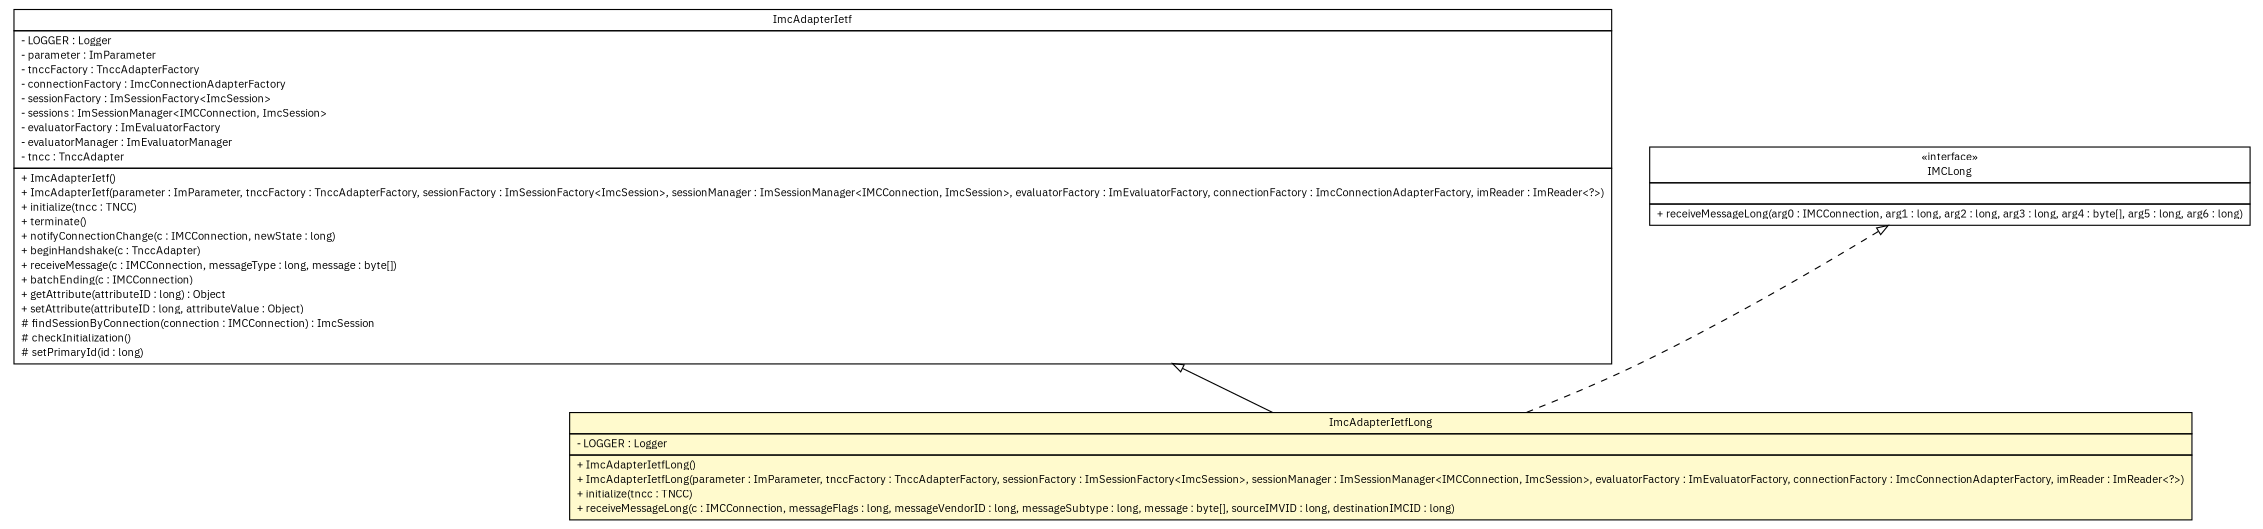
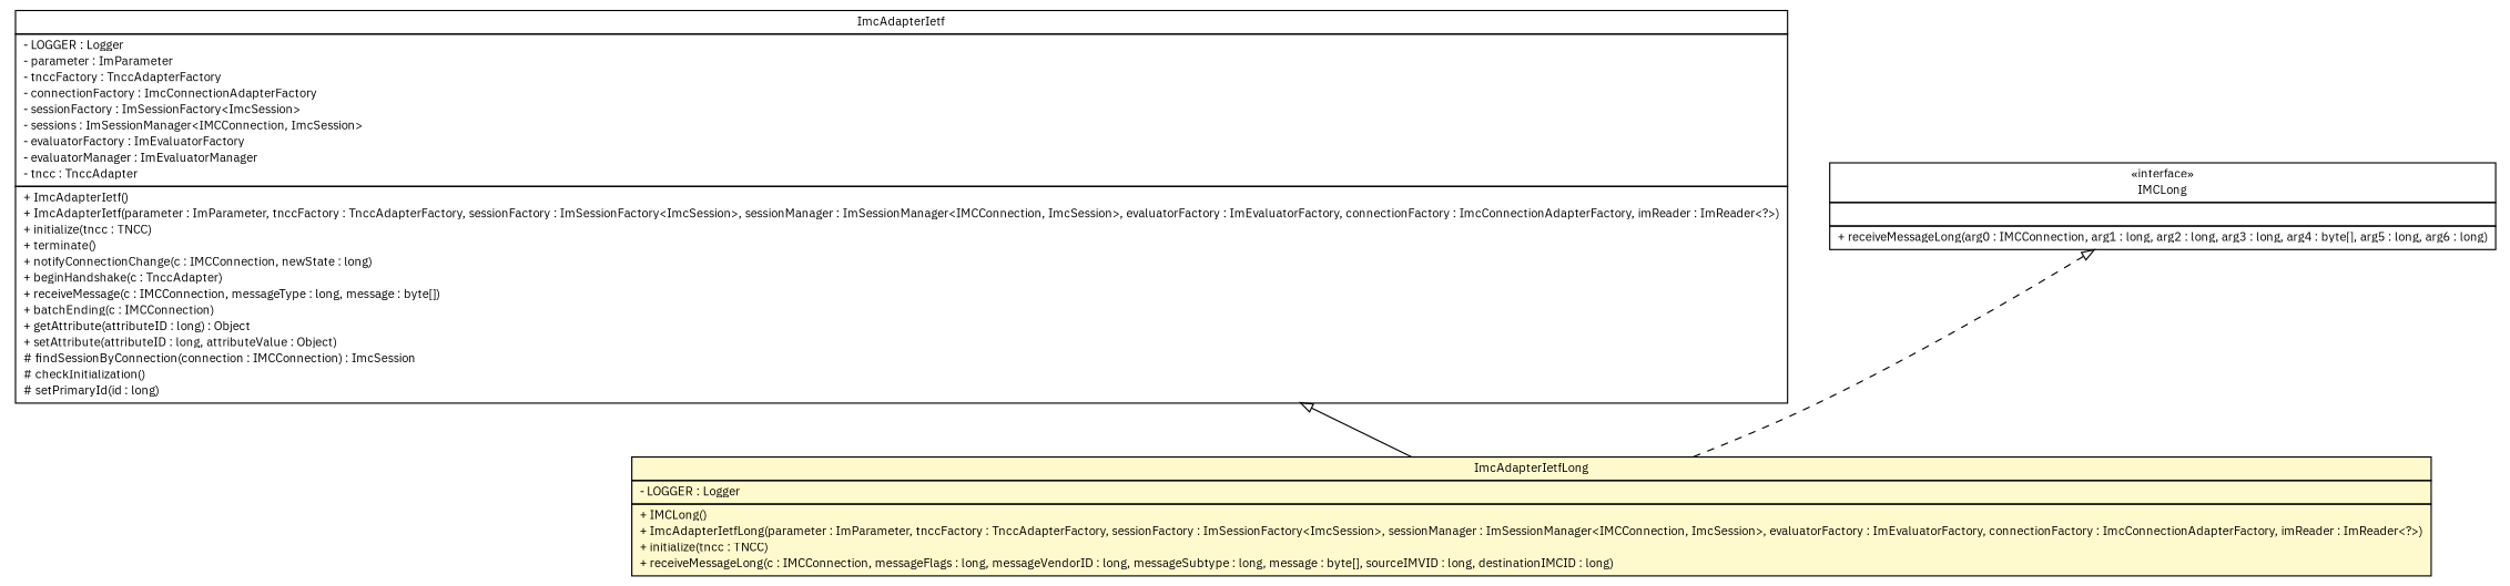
  digraph {
    fontname="IBM Plex Sans"
    nodesep=0.25
    ranksep=0.5
    node [fontcolor=black fontname="IBM Plex Sans" fontsize=10.0 shape=plaintext]
    edge [arrowtail=empty dir=back fontname="IBM Plex Sans" fontsize=10 headport=p labelfontname=Helvetica labelfontsize=10 tailport=p]
-   n1 [label=<<table title="de.hsbremen.tc.tnc.im.adapter.imc.ImcAdapterIetfLong" border="0" cellborder="1" cellspacing="0" cellpadding="2" port="p" bgcolor="lemonChiffon" href="./ImcAdapterIetfLong.html"> 		<tr><td><table border="0" cellspacing="0" cellpadding="1"> <tr><td align="center" balign="center"> ImcAdapterIetfLong </td></tr> 		</table></td></tr> 		<tr><td><table border="0" cellspacing="0" cellpadding="1"> <tr><td align="left" balign="left"> - LOGGER : Logger </td></tr> 		</table></td></tr> 		<tr><td><table border="0" cellspacing="0" cellpadding="1"> <tr><td align="left" balign="left"> + ImcAdapterIetfLong() </td></tr> <tr><td align="left" balign="left"> + ImcAdapterIetfLong(parameter : ImParameter, tnccFactory : TnccAdapterFactory, sessionFactory : ImSessionFactory&lt;ImcSession&gt;, sessionManager : ImSessionManager&lt;IMCConnection, ImcSession&gt;, evaluatorFactory : ImEvaluatorFactory, connectionFactory : ImcConnectionAdapterFactory, imReader : ImReader&lt;?&gt;) </td></tr> <tr><td align="left" balign="left"> + initialize(tncc : TNCC) </td></tr> <tr><td align="left" balign="left"> + receiveMessageLong(c : IMCConnection, messageFlags : long, messageVendorID : long, messageSubtype : long, message : byte[], sourceIMVID : long, destinationIMCID : long) </td></tr> 		</table></td></tr> 		</table>>]
+   n1 [label=<<table title="de.hsbremen.tc.tnc.im.adapter.imc.ImcAdapterIetfLong" border="0" cellborder="1" cellspacing="0" cellpadding="2" port="p" bgcolor="lemonChiffon" href="./ImcAdapterIetfLong.html"> 		<tr><td><table border="0" cellspacing="0" cellpadding="1"> <tr><td align="center" balign="center"> ImcAdapterIetfLong </td></tr> 		</table></td></tr> 		<tr><td><table border="0" cellspacing="0" cellpadding="1"> <tr><td align="left" balign="left"> - LOGGER : Logger </td></tr> 		</table></td></tr> 		<tr><td><table border="0" cellspacing="0" cellpadding="1"> <tr><td align="left" balign="left"> + IMCLong() </td></tr> <tr><td align="left" balign="left"> + ImcAdapterIetfLong(parameter : ImParameter, tnccFactory : TnccAdapterFactory, sessionFactory : ImSessionFactory&lt;ImcSession&gt;, sessionManager : ImSessionManager&lt;IMCConnection, ImcSession&gt;, evaluatorFactory : ImEvaluatorFactory, connectionFactory : ImcConnectionAdapterFactory, imReader : ImReader&lt;?&gt;) </td></tr> <tr><td align="left" balign="left"> + initialize(tncc : TNCC) </td></tr> <tr><td align="left" balign="left"> + receiveMessageLong(c : IMCConnection, messageFlags : long, messageVendorID : long, messageSubtype : long, message : byte[], sourceIMVID : long, destinationIMCID : long) </td></tr> 		</table></td></tr> 		</table>>]
    n2 [label=<<table title="de.hsbremen.tc.tnc.im.adapter.imc.ImcAdapterIetf" border="0" cellborder="1" cellspacing="0" cellpadding="2" port="p" href="./ImcAdapterIetf.html"> 		<tr><td><table border="0" cellspacing="0" cellpadding="1"> <tr><td align="center" balign="center"> ImcAdapterIetf </td></tr> 		</table></td></tr> 		<tr><td><table border="0" cellspacing="0" cellpadding="1"> <tr><td align="left" balign="left"> - LOGGER : Logger </td></tr> <tr><td align="left" balign="left"> - parameter : ImParameter </td></tr> <tr><td align="left" balign="left"> - tnccFactory : TnccAdapterFactory </td></tr> <tr><td align="left" balign="left"> - connectionFactory : ImcConnectionAdapterFactory </td></tr> <tr><td align="left" balign="left"> - sessionFactory : ImSessionFactory&lt;ImcSession&gt; </td></tr> <tr><td align="left" balign="left"> - sessions : ImSessionManager&lt;IMCConnection, ImcSession&gt; </td></tr> <tr><td align="left" balign="left"> - evaluatorFactory : ImEvaluatorFactory </td></tr> <tr><td align="left" balign="left"> - evaluatorManager : ImEvaluatorManager </td></tr> <tr><td align="left" balign="left"> - tncc : TnccAdapter </td></tr> 		</table></td></tr> 		<tr><td><table border="0" cellspacing="0" cellpadding="1"> <tr><td align="left" balign="left"> + ImcAdapterIetf() </td></tr> <tr><td align="left" balign="left"> + ImcAdapterIetf(parameter : ImParameter, tnccFactory : TnccAdapterFactory, sessionFactory : ImSessionFactory&lt;ImcSession&gt;, sessionManager : ImSessionManager&lt;IMCConnection, ImcSession&gt;, evaluatorFactory : ImEvaluatorFactory, connectionFactory : ImcConnectionAdapterFactory, imReader : ImReader&lt;?&gt;) </td></tr> <tr><td align="left" balign="left"> + initialize(tncc : TNCC) </td></tr> <tr><td align="left" balign="left"> + terminate() </td></tr> <tr><td align="left" balign="left"> + notifyConnectionChange(c : IMCConnection, newState : long) </td></tr> <tr><td align="left" balign="left"> + beginHandshake(c : TnccAdapter) </td></tr> <tr><td align="left" balign="left"> + receiveMessage(c : IMCConnection, messageType : long, message : byte[]) </td></tr> <tr><td align="left" balign="left"> + batchEnding(c : IMCConnection) </td></tr> <tr><td align="left" balign="left"> + getAttribute(attributeID : long) : Object </td></tr> <tr><td align="left" balign="left"> + setAttribute(attributeID : long, attributeValue : Object) </td></tr> <tr><td align="left" balign="left"> # findSessionByConnection(connection : IMCConnection) : ImcSession </td></tr> <tr><td align="left" balign="left"> # checkInitialization() </td></tr> <tr><td align="left" balign="left"> # setPrimaryId(id : long) </td></tr> 		</table></td></tr> 		</table>>]
    n3 [label=<<table title="org.trustedcomputinggroup.tnc.ifimc.IMCLong" border="0" cellborder="1" cellspacing="0" cellpadding="2" port="p" href="http://java.sun.com/j2se/1.4.2/docs/api/org/trustedcomputinggroup/tnc/ifimc/IMCLong.html"> 		<tr><td><table border="0" cellspacing="0" cellpadding="1"> <tr><td align="center" balign="center"> &#171;interface&#187; </td></tr> <tr><td align="center" balign="center"> IMCLong </td></tr> 		</table></td></tr> 		<tr><td><table border="0" cellspacing="0" cellpadding="1"> <tr><td align="left" balign="left">  </td></tr> 		</table></td></tr> 		<tr><td><table border="0" cellspacing="0" cellpadding="1"> <tr><td align="left" balign="left"> + receiveMessageLong(arg0 : IMCConnection, arg1 : long, arg2 : long, arg3 : long, arg4 : byte[], arg5 : long, arg6 : long) </td></tr> 		</table></td></tr> 		</table>>]
    n2 -> n1
    n3 -> n1 [style=dashed]
  }
